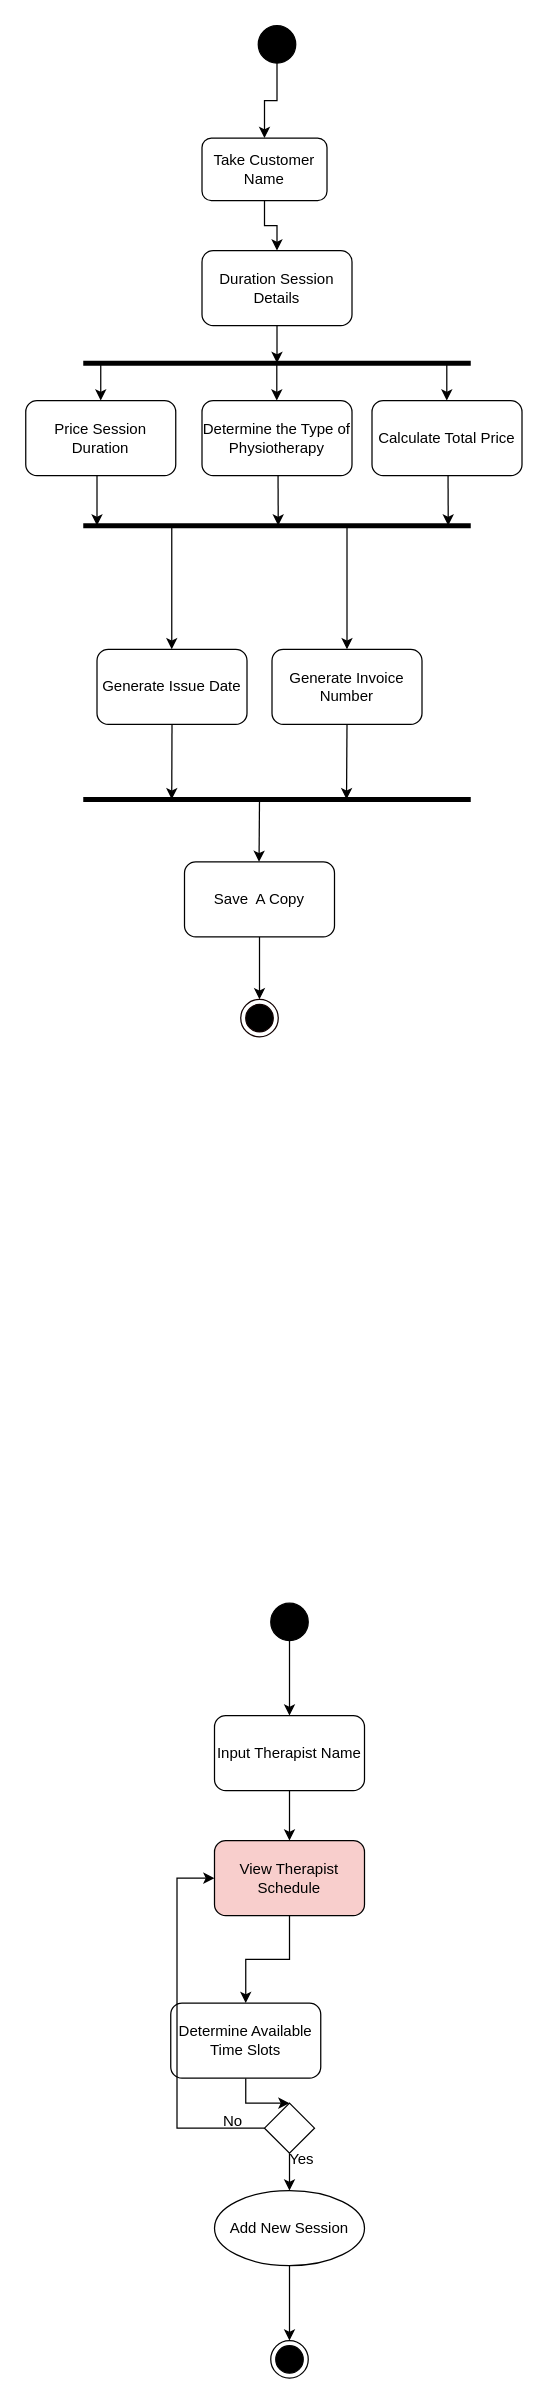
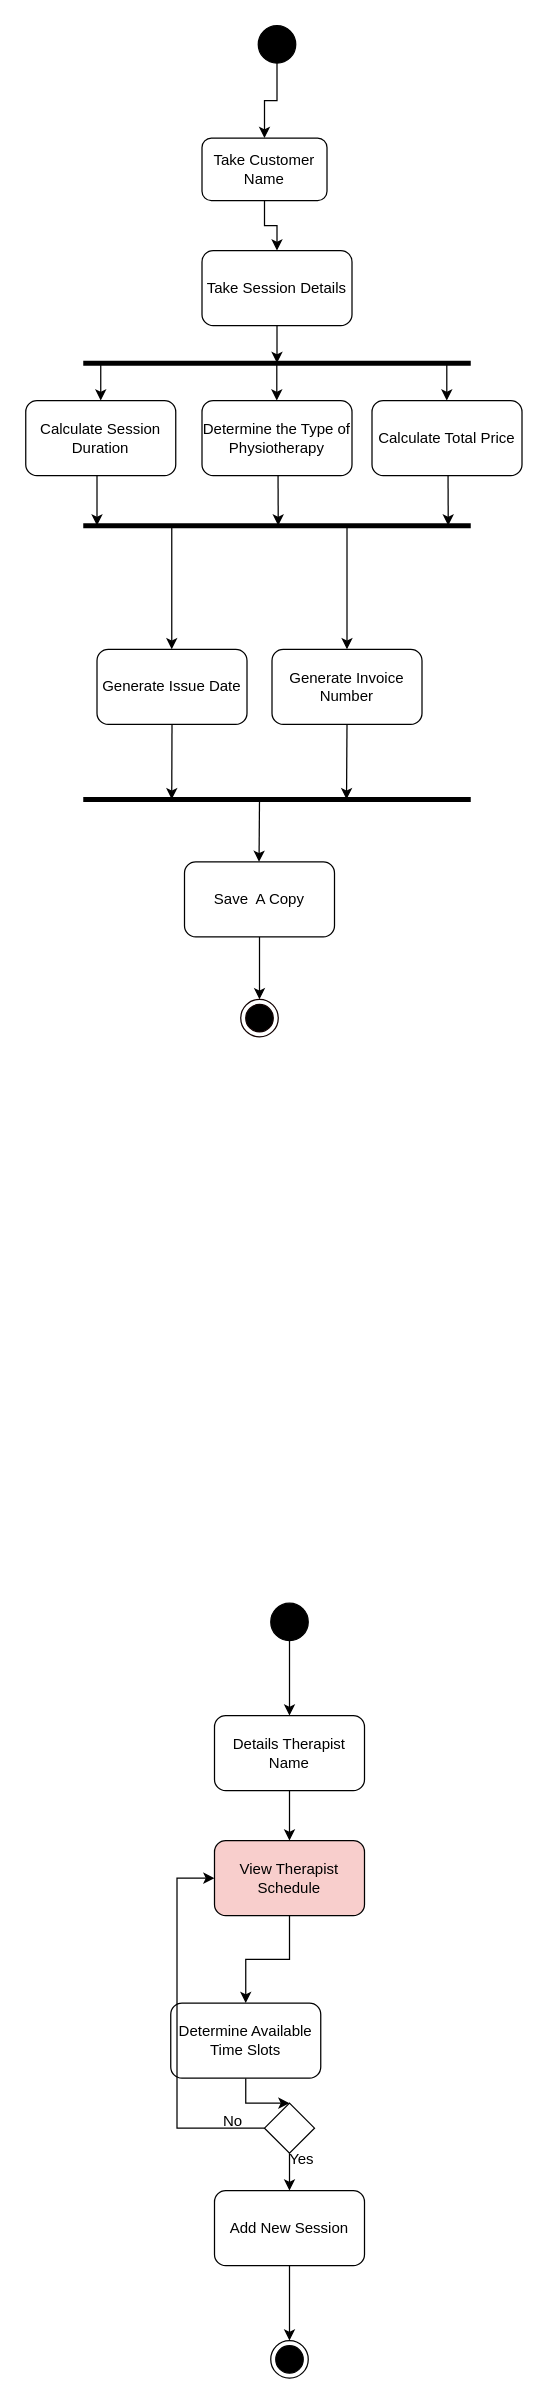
  <mxCell id="0" />
  <mxCell id="1" parent="0" />
  <mxCell id="2" value="" style="ellipse;html=1;shape=endState;fillColor=#000000;strokeColor=#120000;" vertex="1" parent="1"><mxGeometry x="192" y="799" width="30" height="30" as="geometry" /></mxCell>
  <mxCell id="3" value="" style="edgeStyle=orthogonalEdgeStyle;rounded=0;orthogonalLoop=1;jettySize=auto;html=1;" edge="1" parent="1" source="4" target="6"><mxGeometry relative="1" as="geometry" /></mxCell>
  <mxCell id="4" value="" style="ellipse;fillColor=strokeColor;html=1;" vertex="1" parent="1"><mxGeometry x="206" y="20" width="30" height="30" as="geometry" /></mxCell>
  <mxCell id="5" value="" style="edgeStyle=orthogonalEdgeStyle;rounded=0;orthogonalLoop=1;jettySize=auto;html=1;" edge="1" parent="1" source="6" target="8"><mxGeometry relative="1" as="geometry" /></mxCell>
  <mxCell id="6" value="Take Customer Name" style="rounded=1;whiteSpace=wrap;html=1;" vertex="1" parent="1"><mxGeometry x="161" y="110" width="100" height="50" as="geometry" /></mxCell>
  <mxCell id="7" value="" style="edgeStyle=orthogonalEdgeStyle;rounded=0;orthogonalLoop=1;jettySize=auto;html=1;" edge="1" parent="1" source="8"><mxGeometry relative="1" as="geometry"><mxPoint x="221" y="290" as="targetPoint" /></mxGeometry></mxCell>
- <mxCell id="8" value="Duration Session Details" style="rounded=1;whiteSpace=wrap;html=1;" vertex="1" parent="1"><mxGeometry x="161" y="200" width="120" height="60" as="geometry" /></mxCell>
- <mxCell id="9" value="Price Session Duration" style="rounded=1;whiteSpace=wrap;html=1;" vertex="1" parent="1"><mxGeometry x="20" y="320" width="120" height="60" as="geometry" /></mxCell>
+ <mxCell id="8" value="Take Session Details" style="rounded=1;whiteSpace=wrap;html=1;" vertex="1" parent="1"><mxGeometry x="161" y="200" width="120" height="60" as="geometry" /></mxCell>
+ <mxCell id="9" value="Calculate Session Duration" style="rounded=1;whiteSpace=wrap;html=1;" vertex="1" parent="1"><mxGeometry x="20" y="320" width="120" height="60" as="geometry" /></mxCell>
  <mxCell id="10" value="Determine the Type of Physiotherapy" style="rounded=1;whiteSpace=wrap;html=1;" vertex="1" parent="1"><mxGeometry x="161" y="320" width="120" height="60" as="geometry" /></mxCell>
  <mxCell id="11" value="Calculate Total Price" style="rounded=1;whiteSpace=wrap;html=1;" vertex="1" parent="1"><mxGeometry x="297" y="320" width="120" height="60" as="geometry" /></mxCell>
  <mxCell id="12" value="" style="endArrow=none;html=1;rounded=0;strokeWidth=4;" edge="1" parent="1"><mxGeometry width="50" height="50" relative="1" as="geometry"><mxPoint x="66" y="290" as="sourcePoint" /><mxPoint x="376" y="290" as="targetPoint" /></mxGeometry></mxCell>
  <mxCell id="13" value="" style="endArrow=classic;html=1;rounded=0;entryX=0.5;entryY=0;entryDx=0;entryDy=0;" edge="1" parent="1" target="9"><mxGeometry width="50" height="50" relative="1" as="geometry"><mxPoint x="80" y="290" as="sourcePoint" /><mxPoint x="127" y="230" as="targetPoint" /></mxGeometry></mxCell>
  <mxCell id="14" value="" style="endArrow=classic;html=1;rounded=0;entryX=0.5;entryY=0;entryDx=0;entryDy=0;" edge="1" parent="1"><mxGeometry width="50" height="50" relative="1" as="geometry"><mxPoint x="220.84" y="290" as="sourcePoint" /><mxPoint x="220.84" y="320" as="targetPoint" /></mxGeometry></mxCell>
  <mxCell id="15" value="" style="endArrow=classic;html=1;rounded=0;entryX=0.5;entryY=0;entryDx=0;entryDy=0;" edge="1" parent="1"><mxGeometry width="50" height="50" relative="1" as="geometry"><mxPoint x="356.84" y="290" as="sourcePoint" /><mxPoint x="356.84" y="320" as="targetPoint" /></mxGeometry></mxCell>
  <mxCell id="16" value="Generate Issue Date" style="rounded=1;whiteSpace=wrap;html=1;" vertex="1" parent="1"><mxGeometry x="77" y="519" width="120" height="60" as="geometry" /></mxCell>
  <mxCell id="17" value="Generate Invoice Number" style="rounded=1;whiteSpace=wrap;html=1;" vertex="1" parent="1"><mxGeometry x="217" y="519" width="120" height="60" as="geometry" /></mxCell>
  <mxCell id="18" value="" style="endArrow=none;html=1;rounded=0;strokeWidth=4;" edge="1" parent="1"><mxGeometry width="50" height="50" relative="1" as="geometry"><mxPoint x="66" y="420" as="sourcePoint" /><mxPoint x="376" y="420" as="targetPoint" /></mxGeometry></mxCell>
  <mxCell id="19" value="" style="endArrow=classic;html=1;rounded=0;entryX=0.5;entryY=0;entryDx=0;entryDy=0;" edge="1" parent="1" target="17"><mxGeometry width="50" height="50" relative="1" as="geometry"><mxPoint x="277" y="419" as="sourcePoint" /><mxPoint x="187" y="469" as="targetPoint" /></mxGeometry></mxCell>
  <mxCell id="20" value="" style="endArrow=classic;html=1;rounded=0;entryX=0.5;entryY=0;entryDx=0;entryDy=0;" edge="1" parent="1"><mxGeometry width="50" height="50" relative="1" as="geometry"><mxPoint x="136.81" y="419" as="sourcePoint" /><mxPoint x="136.81" y="519" as="targetPoint" /></mxGeometry></mxCell>
  <mxCell id="21" value="" style="endArrow=classic;html=1;rounded=0;" edge="1" parent="1"><mxGeometry width="50" height="50" relative="1" as="geometry"><mxPoint x="77" y="380" as="sourcePoint" /><mxPoint x="77" y="420" as="targetPoint" /></mxGeometry></mxCell>
  <mxCell id="22" value="" style="endArrow=classic;html=1;rounded=0;" edge="1" parent="1"><mxGeometry width="50" height="50" relative="1" as="geometry"><mxPoint x="221.84" y="380" as="sourcePoint" /><mxPoint x="222" y="420" as="targetPoint" /></mxGeometry></mxCell>
  <mxCell id="23" value="" style="endArrow=classic;html=1;rounded=0;" edge="1" parent="1"><mxGeometry width="50" height="50" relative="1" as="geometry"><mxPoint x="357.84" y="380" as="sourcePoint" /><mxPoint x="358" y="420" as="targetPoint" /></mxGeometry></mxCell>
  <mxCell id="24" value="" style="endArrow=none;html=1;rounded=0;strokeWidth=4;" edge="1" parent="1"><mxGeometry width="50" height="50" relative="1" as="geometry"><mxPoint x="66" y="639" as="sourcePoint" /><mxPoint x="376" y="639" as="targetPoint" /></mxGeometry></mxCell>
  <mxCell id="25" value="" style="endArrow=classic;html=1;rounded=0;entryX=0.5;entryY=0;entryDx=0;entryDy=0;" edge="1" parent="1"><mxGeometry width="50" height="50" relative="1" as="geometry"><mxPoint x="137" y="579" as="sourcePoint" /><mxPoint x="136.8" y="639" as="targetPoint" /></mxGeometry></mxCell>
  <mxCell id="26" value="" style="endArrow=classic;html=1;rounded=0;entryX=0.5;entryY=0;entryDx=0;entryDy=0;" edge="1" parent="1"><mxGeometry width="50" height="50" relative="1" as="geometry"><mxPoint x="277" y="579" as="sourcePoint" /><mxPoint x="276.62" y="639" as="targetPoint" /></mxGeometry></mxCell>
  <mxCell id="27" value="" style="edgeStyle=orthogonalEdgeStyle;rounded=0;orthogonalLoop=1;jettySize=auto;html=1;" edge="1" parent="1" source="28" target="2"><mxGeometry relative="1" as="geometry" /></mxCell>
  <mxCell id="28" value="Save&amp;nbsp; A Copy" style="rounded=1;whiteSpace=wrap;html=1;" vertex="1" parent="1"><mxGeometry x="147" y="689" width="120" height="60" as="geometry" /></mxCell>
  <mxCell id="29" value="" style="endArrow=classic;html=1;rounded=0;entryX=0.5;entryY=0;entryDx=0;entryDy=0;" edge="1" parent="1"><mxGeometry width="50" height="50" relative="1" as="geometry"><mxPoint x="207" y="639" as="sourcePoint" /><mxPoint x="206.63" y="689" as="targetPoint" /></mxGeometry></mxCell>
  <mxCell id="30" value="" style="edgeStyle=orthogonalEdgeStyle;rounded=0;orthogonalLoop=1;jettySize=auto;html=1;" edge="1" parent="1" source="31" target="33"><mxGeometry relative="1" as="geometry" /></mxCell>
  <mxCell id="31" value="" style="ellipse;fillColor=strokeColor;html=1;" vertex="1" parent="1"><mxGeometry x="216" y="1282" width="30" height="30" as="geometry" /></mxCell>
  <mxCell id="32" value="" style="edgeStyle=orthogonalEdgeStyle;rounded=0;orthogonalLoop=1;jettySize=auto;html=1;" edge="1" parent="1" source="33" target="35"><mxGeometry relative="1" as="geometry" /></mxCell>
- <mxCell id="33" value="Input Therapist Name" style="rounded=1;whiteSpace=wrap;html=1;" vertex="1" parent="1"><mxGeometry x="171" y="1372" width="120" height="60" as="geometry" /></mxCell>
+ <mxCell id="33" value="Details Therapist Name" style="rounded=1;whiteSpace=wrap;html=1;" vertex="1" parent="1"><mxGeometry x="171" y="1372" width="120" height="60" as="geometry" /></mxCell>
  <mxCell id="34" value="" style="edgeStyle=orthogonalEdgeStyle;rounded=0;orthogonalLoop=1;jettySize=auto;html=1;" edge="1" parent="1" source="35" target="37"><mxGeometry relative="1" as="geometry" /></mxCell>
  <mxCell id="35" value="View Therapist Schedule" style="rounded=1;whiteSpace=wrap;html=1;fillColor=#f8cecc;" vertex="1" parent="1"><mxGeometry x="171" y="1472" width="120" height="60" as="geometry" /></mxCell>
  <mxCell id="36" value="" style="edgeStyle=orthogonalEdgeStyle;rounded=0;orthogonalLoop=1;jettySize=auto;html=1;" edge="1" parent="1" source="37" target="39"><mxGeometry relative="1" as="geometry" /></mxCell>
  <mxCell id="37" value="Determine Available Time Slots" style="rounded=1;whiteSpace=wrap;html=1;" vertex="1" parent="1"><mxGeometry x="136" y="1602" width="120" height="60" as="geometry" /></mxCell>
  <mxCell id="38" value="" style="edgeStyle=orthogonalEdgeStyle;rounded=0;orthogonalLoop=1;jettySize=auto;html=1;" edge="1" parent="1" source="39" target="43"><mxGeometry relative="1" as="geometry" /></mxCell>
  <mxCell id="39" value="" style="rhombus;whiteSpace=wrap;html=1;" vertex="1" parent="1"><mxGeometry x="211" y="1682" width="40" height="40" as="geometry" /></mxCell>
  <mxCell id="40" value="" style="endArrow=classic;html=1;rounded=0;entryX=0;entryY=0.5;entryDx=0;entryDy=0;exitX=0;exitY=0.5;exitDx=0;exitDy=0;" edge="1" parent="1" source="39" target="35"><mxGeometry width="50" height="50" relative="1" as="geometry"><mxPoint x="31" y="1642" as="sourcePoint" /><mxPoint x="81" y="1592" as="targetPoint" /><Array as="points"><mxPoint x="141" y="1702" /><mxPoint x="141" y="1502" /></Array></mxGeometry></mxCell>
  <mxCell id="41" value="No" style="text;html=1;strokeColor=none;fillColor=none;align=center;verticalAlign=middle;whiteSpace=wrap;rounded=0;" vertex="1" parent="1"><mxGeometry x="156" y="1682" width="60" height="30" as="geometry" /></mxCell>
  <mxCell id="42" value="" style="edgeStyle=orthogonalEdgeStyle;rounded=0;orthogonalLoop=1;jettySize=auto;html=1;" edge="1" parent="1" source="43" target="45"><mxGeometry relative="1" as="geometry" /></mxCell>
- <mxCell id="43" value="Add New Session" style="ellipse;whiteSpace=wrap;html=1;" vertex="1" parent="1"><mxGeometry x="171" y="1752" width="120" height="60" as="geometry" /></mxCell>
+ <mxCell id="43" value="Add New Session" style="rounded=1;whiteSpace=wrap;html=1;" vertex="1" parent="1"><mxGeometry x="171" y="1752" width="120" height="60" as="geometry" /></mxCell>
  <mxCell id="44" value="Yes" style="text;html=1;strokeColor=none;fillColor=none;align=center;verticalAlign=middle;whiteSpace=wrap;rounded=0;" vertex="1" parent="1"><mxGeometry x="211" y="1712" width="60" height="30" as="geometry" /></mxCell>
  <mxCell id="45" value="" style="ellipse;html=1;shape=endState;fillColor=strokeColor;" vertex="1" parent="1"><mxGeometry x="216" y="1872" width="30" height="30" as="geometry" /></mxCell>
